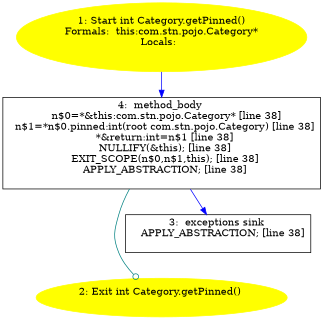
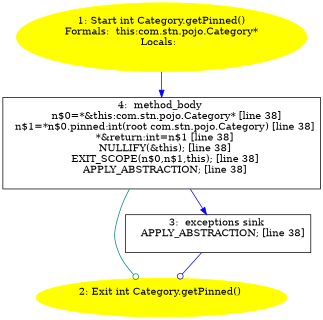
  digraph {
    edge [color=blue arrowhead=normal]
    n1 [color=yellow label="1: Start int Category.getPinned()\nFormals:  this:com.stn.pojo.Category*\nLocals:  \n  " style=filled]
    n2 [label="4:  method_body \n   n$0=*&this:com.stn.pojo.Category* [line 38]\n  n$1=*n$0.pinned:int(root com.stn.pojo.Category) [line 38]\n  *&return:int=n$1 [line 38]\n  NULLIFY(&this); [line 38]\n  EXIT_SCOPE(n$0,n$1,this); [line 38]\n  APPLY_ABSTRACTION; [line 38]\n " shape=box]
    n3 [color=yellow label="2: Exit int Category.getPinned() \n  " style=filled]
    n4 [label="3:  exceptions sink \n   APPLY_ABSTRACTION; [line 38]\n " shape=box]
    n1 -> n2
    n2 -> n3 [color=teal arrowhead=odot]
    n2 -> n4
+   n4 -> n3 [arrowhead=odot]
  }
